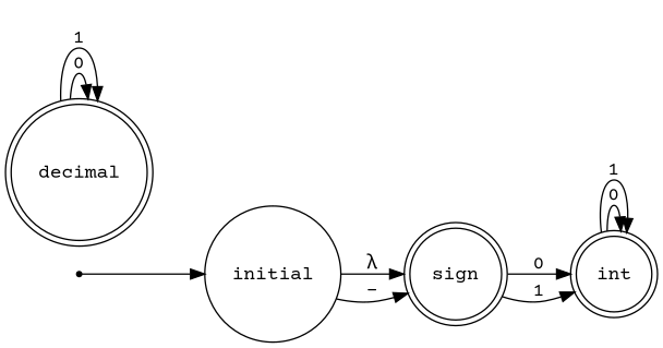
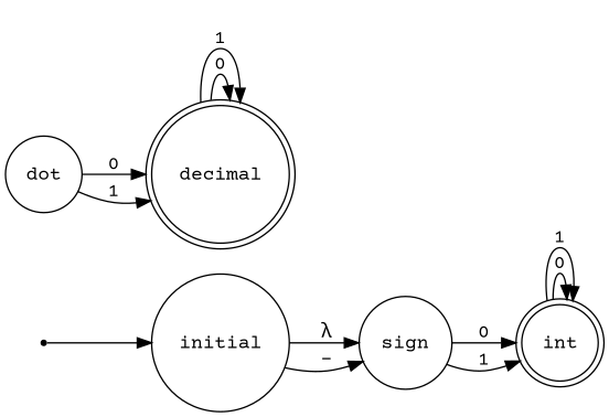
  digraph {
    fontname="Courier Prime"
    rankdir=LR
    node [fontname="Courier Prime" shape=circle]
    edge [fontname="Courier Prime"]
    initial
-   sign [shape=doublecircle]
+   sign
    __start_point__ [shape=point]
    int [shape=doublecircle]
    decimal [shape=doublecircle]
+   dot
    initial -> sign [label="λ"]
    initial -> sign [label="-"]
    sign -> int [label=0]
    sign -> int [label=1]
    __start_point__ -> initial
    int -> int [label=0]
    int -> int [label=1]
    decimal -> decimal [label=0]
    decimal -> decimal [label=1]
+   dot -> decimal [label=0]
+   dot -> decimal [label=1]
  }
